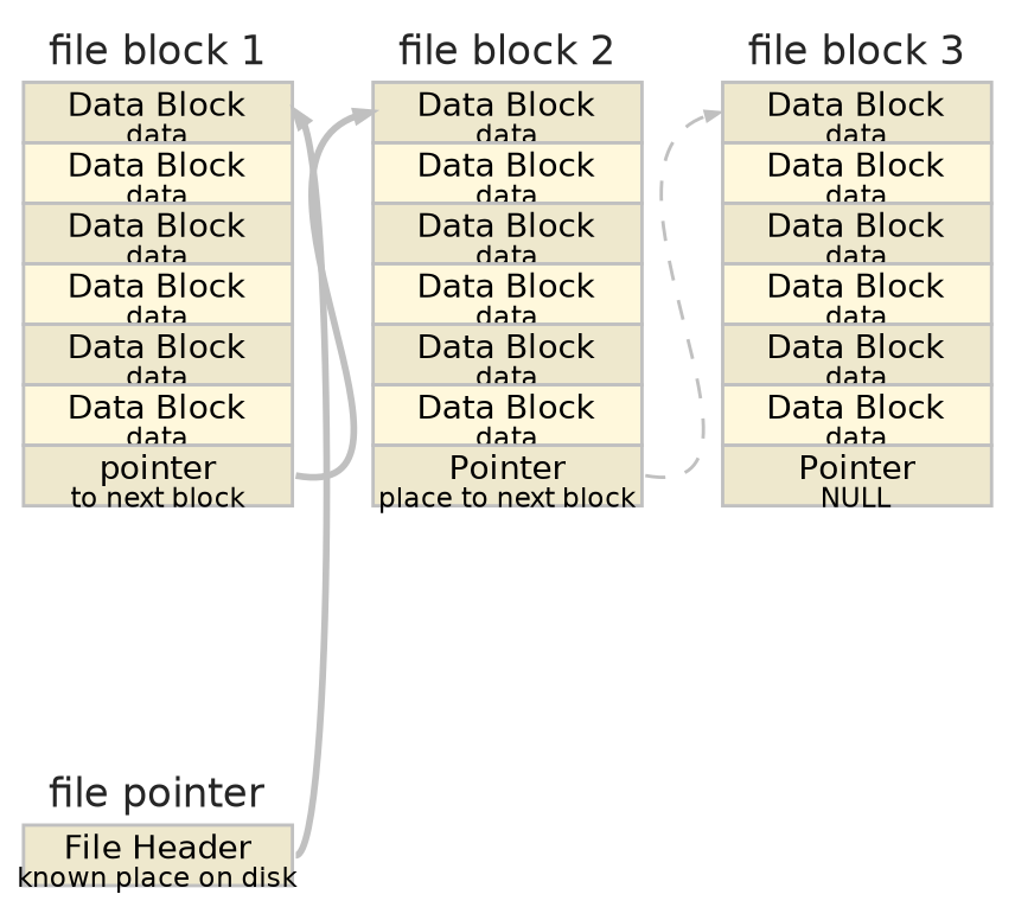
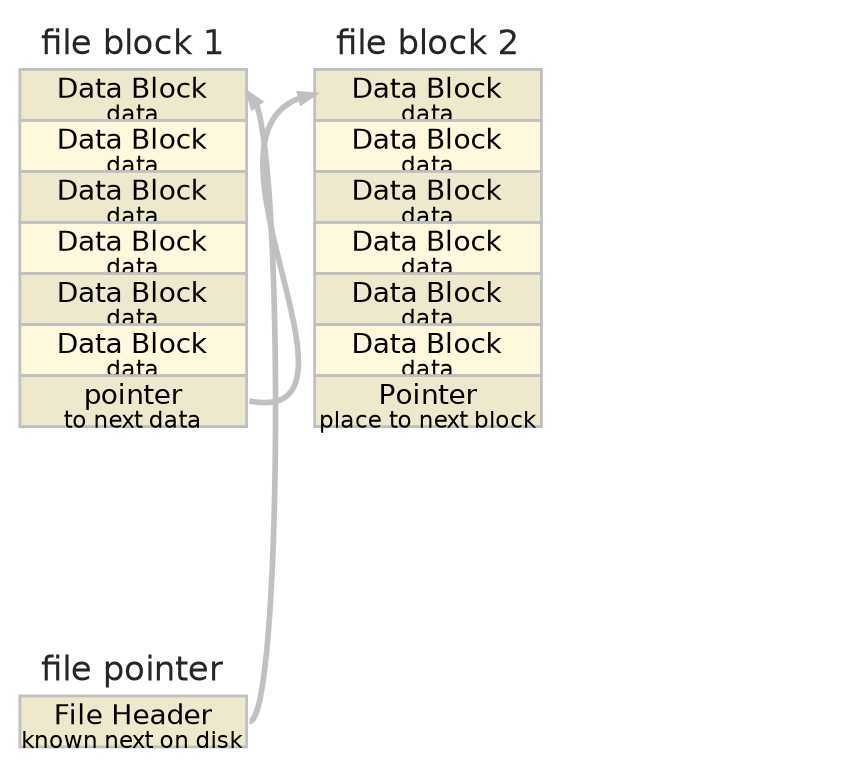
  digraph {
    fontname=Helvetica
    rankdir=TB
    ranksep=1.0
    node [fontname=Helvetica fontsize=8 margin="0.04 0.04" shape=none]
    edge [arrowsize=0.4 color=grey headclip=true headport=block1 style=bold tailclip=true tailport=pointer]
-   n1 [label=<<table border="0.1" cellborder="1" cellspacing="0"><TR><TD border="0.0" ><font face="helvetica" color="grey15" point-size="12">file pointer</font></TD></TR><tr><td align="text" color="grey" bgcolor="cornsilk2" height="18" fixedsize="true" width="80" port="header"><font point-size="10">File Header</font><br></br><font point-size="8">known place on disk</font></td></tr></table>> width=0.4]
-   n2 [label=<<table border="0.1" cellborder="1" cellspacing="0"><TR><TD border="0.0" ><font face="helvetica" color="grey15" point-size="12">file block 1</font></TD></TR><tr><td align="text" color="grey" bgcolor="cornsilk2" height="18" fixedsize="true" width="80" port="block1"><font point-size="10">Data Block</font><br></br><font point-size="8">data</font></td></tr><tr><td align="text" color="grey" bgcolor="cornsilk" height="18" fixedsize="true" width="80" port="block2"><font point-size="10">Data Block</font><br></br><font point-size="8">data</font></td></tr><tr><td align="text" color="grey" bgcolor="cornsilk2" height="18" fixedsize="true" width="80" port="block3"><font point-size="10">Data Block</font><br></br><font point-size="8">data</font></td></tr><tr><td align="text" color="grey" bgcolor="cornsilk" height="18" fixedsize="true" width="80" port="block4"><font point-size="10">Data Block</font><br></br><font point-size="8">data</font></td></tr><tr><td align="text" color="grey" bgcolor="cornsilk2" height="18" fixedsize="true" width="80" port="block5"><font point-size="10">Data Block</font><br></br><font point-size="8">data</font></td></tr><tr><td align="text" color="grey" bgcolor="cornsilk" height="18" fixedsize="true" width="80" port="block6"><font point-size="10">Data Block</font><br></br><font point-size="8">data</font></td></tr><tr><td align="text" color="grey" bgcolor="cornsilk2" height="18" fixedsize="true" width="80" port="pointer"><font point-size="10">pointer</font><br></br><font point-size="8">to next block</font></td></tr></table>> width=0.4]
+   n1 [label=<<table border="0.1" cellborder="1" cellspacing="0"><TR><TD border="0.0" ><font face="helvetica" color="grey15" point-size="12">file pointer</font></TD></TR><tr><td align="text" color="grey" bgcolor="cornsilk2" height="18" fixedsize="true" width="80" port="header"><font point-size="10">File Header</font><br></br><font point-size="8">known next on disk</font></td></tr></table>> width=0.4]
+   n2 [label=<<table border="0.1" cellborder="1" cellspacing="0"><TR><TD border="0.0" ><font face="helvetica" color="grey15" point-size="12">file block 1</font></TD></TR><tr><td align="text" color="grey" bgcolor="cornsilk2" height="18" fixedsize="true" width="80" port="block1"><font point-size="10">Data Block</font><br></br><font point-size="8">data</font></td></tr><tr><td align="text" color="grey" bgcolor="cornsilk" height="18" fixedsize="true" width="80" port="block2"><font point-size="10">Data Block</font><br></br><font point-size="8">data</font></td></tr><tr><td align="text" color="grey" bgcolor="cornsilk2" height="18" fixedsize="true" width="80" port="block3"><font point-size="10">Data Block</font><br></br><font point-size="8">data</font></td></tr><tr><td align="text" color="grey" bgcolor="cornsilk" height="18" fixedsize="true" width="80" port="block4"><font point-size="10">Data Block</font><br></br><font point-size="8">data</font></td></tr><tr><td align="text" color="grey" bgcolor="cornsilk2" height="18" fixedsize="true" width="80" port="block5"><font point-size="10">Data Block</font><br></br><font point-size="8">data</font></td></tr><tr><td align="text" color="grey" bgcolor="cornsilk" height="18" fixedsize="true" width="80" port="block6"><font point-size="10">Data Block</font><br></br><font point-size="8">data</font></td></tr><tr><td align="text" color="grey" bgcolor="cornsilk2" height="18" fixedsize="true" width="80" port="pointer"><font point-size="10">pointer</font><br></br><font point-size="8">to next data</font></td></tr></table>> width=0.4]
    n3 [label=<<table border="0.1" cellborder="1" cellspacing="0"><TR><TD border="0.0" ><font face="helvetica" color="grey15" point-size="12">file block 2</font></TD></TR><tr><td align="text" color="grey" bgcolor="cornsilk2" height="18" fixedsize="true" width="80" port="block1"><font point-size="10">Data Block</font><br></br><font point-size="8">data</font></td></tr><tr><td align="text" color="grey" bgcolor="cornsilk" height="18" fixedsize="true" width="80" port="block2"><font point-size="10">Data Block</font><br></br><font point-size="8">data</font></td></tr><tr><td align="text" color="grey" bgcolor="cornsilk2" height="18" fixedsize="true" width="80" port="block3"><font point-size="10">Data Block</font><br></br><font point-size="8">data</font></td></tr><tr><td align="text" color="grey" bgcolor="cornsilk" height="18" fixedsize="true" width="80" port="block4"><font point-size="10">Data Block</font><br></br><font point-size="8">data</font></td></tr><tr><td align="text" color="grey" bgcolor="cornsilk2" height="18" fixedsize="true" width="80" port="block5"><font point-size="10">Data Block</font><br></br><font point-size="8">data</font></td></tr><tr><td align="text" color="grey" bgcolor="cornsilk" height="18" fixedsize="true" width="80" port="block6"><font point-size="10">Data Block</font><br></br><font point-size="8">data</font></td></tr><tr><td align="text" color="grey" bgcolor="cornsilk2" height="18" fixedsize="true" width="80" port="pointer"><font point-size="10">Pointer</font><br></br><font point-size="8">place to next block</font></td></tr></table>> width=0.4]
-   n4 [label=<<table border="0.1" cellborder="1" cellspacing="0"><TR><TD border="0.0" ><font face="helvetica" color="grey15" point-size="12">file block 3</font></TD></TR><tr><td align="text" color="grey" bgcolor="cornsilk2" height="18" fixedsize="true" width="80" port="block1"><font point-size="10">Data Block</font><br></br><font point-size="8">data</font></td></tr><tr><td align="text" color="grey" bgcolor="cornsilk" height="18" fixedsize="true" width="80" port="block2"><font point-size="10">Data Block</font><br></br><font point-size="8">data</font></td></tr><tr><td align="text" color="grey" bgcolor="cornsilk2" height="18" fixedsize="true" width="80" port="block3"><font point-size="10">Data Block</font><br></br><font point-size="8">data</font></td></tr><tr><td align="text" color="grey" bgcolor="cornsilk" height="18" fixedsize="true" width="80" port="block4"><font point-size="10">Data Block</font><br></br><font point-size="8">data</font></td></tr><tr><td align="text" color="grey" bgcolor="cornsilk2" height="18" fixedsize="true" width="80" port="block5"><font point-size="10">Data Block</font><br></br><font point-size="8">data</font></td></tr><tr><td align="text" color="grey" bgcolor="cornsilk" height="18" fixedsize="true" width="80" port="block6"><font point-size="10">Data Block</font><br></br><font point-size="8">data</font></td></tr><tr><td align="text" color="grey" bgcolor="cornsilk2" height="18" fixedsize="true" width="80" port="pointer"><font point-size="10">Pointer</font><br></br><font point-size="8">NULL</font></td></tr></table>> width=0.4]
    subgraph sub_1 {
      rank=sink
      n1
    }
    subgraph sub_2 {
      rank=source
      n2
      n3
-     n4
    }
    n1 -> n2 [tailport=header]
    n2 -> n3
-   n3 -> n4 [style=dashed]
  }
